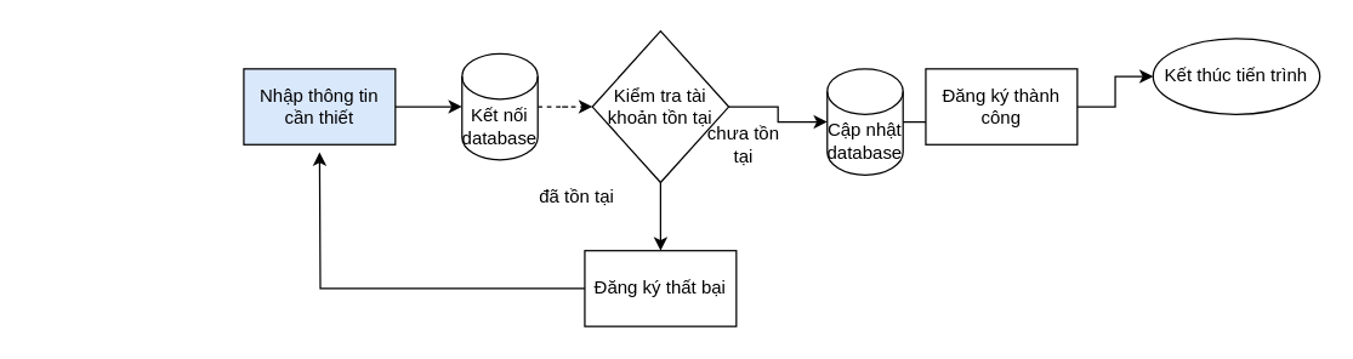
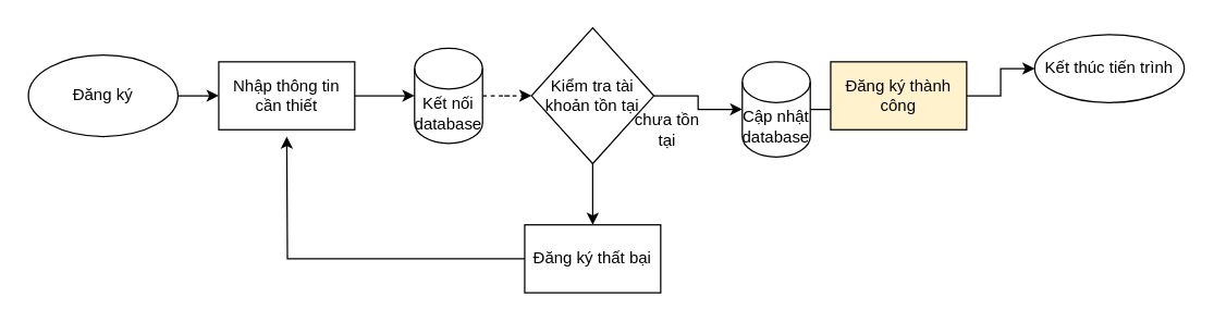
  <mxCell id="0" />
  <mxCell id="1" parent="0" />
+ <mxCell id="2" style="edgeStyle=orthogonalEdgeStyle;rounded=0;orthogonalLoop=1;jettySize=auto;html=1;entryX=0;entryY=0.5;entryDx=0;entryDy=0;" edge="1" parent="1" source="3" target="5"><mxGeometry relative="1" as="geometry" /></mxCell>
+ <mxCell id="3" value="Đăng ký" style="ellipse;whiteSpace=wrap;html=1;" vertex="1" parent="1"><mxGeometry x="20" y="40" width="110" height="60" as="geometry" /></mxCell>
  <mxCell id="4" style="edgeStyle=orthogonalEdgeStyle;rounded=0;orthogonalLoop=1;jettySize=auto;html=1;" edge="1" parent="1" source="5" target="10"><mxGeometry relative="1" as="geometry" /></mxCell>
- <mxCell id="5" value="Nhập thông tin cần thiết" style="rounded=0;whiteSpace=wrap;html=1;fillColor=#dae8fc;" vertex="1" parent="1"><mxGeometry x="160" y="45" width="100" height="50" as="geometry" /></mxCell>
+ <mxCell id="5" value="Nhập thông tin cần thiết" style="rounded=0;whiteSpace=wrap;html=1;" vertex="1" parent="1"><mxGeometry x="160" y="45" width="100" height="50" as="geometry" /></mxCell>
  <mxCell id="6" style="edgeStyle=orthogonalEdgeStyle;rounded=0;orthogonalLoop=1;jettySize=auto;html=1;entryX=0.5;entryY=0;entryDx=0;entryDy=0;" edge="1" parent="1" source="8" target="12"><mxGeometry relative="1" as="geometry"><mxPoint x="435" y="140" as="targetPoint" /></mxGeometry></mxCell>
  <mxCell id="7" style="edgeStyle=orthogonalEdgeStyle;rounded=0;orthogonalLoop=1;jettySize=auto;html=1;entryX=0;entryY=0.5;entryDx=0;entryDy=0;entryPerimeter=0;" edge="1" parent="1" source="8" target="17"><mxGeometry relative="1" as="geometry" /></mxCell>
  <mxCell id="8" value="Kiểm tra tài khoản tồn tại" style="rhombus;whiteSpace=wrap;html=1;" vertex="1" parent="1"><mxGeometry x="390" y="20" width="90" height="100" as="geometry" /></mxCell>
  <mxCell id="9" style="edgeStyle=orthogonalEdgeStyle;rounded=0;orthogonalLoop=1;jettySize=auto;html=1;entryX=0;entryY=0.5;entryDx=0;entryDy=0;dashed=1;" edge="1" parent="1" source="10" target="8"><mxGeometry relative="1" as="geometry" /></mxCell>
  <mxCell id="10" value="Kết nối database" style="shape=cylinder3;whiteSpace=wrap;html=1;boundedLbl=1;backgroundOutline=1;size=15;" vertex="1" parent="1"><mxGeometry x="304" y="35" width="50" height="70" as="geometry" /></mxCell>
  <mxCell id="11" style="edgeStyle=orthogonalEdgeStyle;rounded=0;orthogonalLoop=1;jettySize=auto;html=1;" edge="1" parent="1" source="12"><mxGeometry relative="1" as="geometry"><mxPoint x="210" y="100" as="targetPoint" /></mxGeometry></mxCell>
  <mxCell id="12" value="Đăng ký thất bại" style="rounded=0;whiteSpace=wrap;html=1;" vertex="1" parent="1"><mxGeometry x="385" y="165" width="100" height="50" as="geometry" /></mxCell>
  <mxCell id="13" value="Kết thúc tiến trình" style="ellipse;whiteSpace=wrap;html=1;" vertex="1" parent="1"><mxGeometry x="760" y="25" width="110" height="50" as="geometry" /></mxCell>
  <mxCell id="14" value="chưa tồn tại" style="text;html=1;strokeColor=none;fillColor=none;align=center;verticalAlign=middle;whiteSpace=wrap;rounded=0;" vertex="1" parent="1"><mxGeometry x="460" y="85" width="60" height="20" as="geometry" /></mxCell>
- <mxCell id="15" value="đã tồn tại" style="text;html=1;strokeColor=none;fillColor=none;align=center;verticalAlign=middle;whiteSpace=wrap;rounded=0;" vertex="1" parent="1"><mxGeometry x="340" y="120" width="80" height="20" as="geometry" /></mxCell>
  <mxCell id="16" style="edgeStyle=orthogonalEdgeStyle;rounded=0;orthogonalLoop=1;jettySize=auto;html=1;entryX=0;entryY=0.5;entryDx=0;entryDy=0;" edge="1" parent="1" source="17" target="19"><mxGeometry relative="1" as="geometry" /></mxCell>
  <mxCell id="17" value="Cập nhật database" style="shape=cylinder3;whiteSpace=wrap;html=1;boundedLbl=1;backgroundOutline=1;size=15;" vertex="1" parent="1"><mxGeometry x="545" y="45" width="50" height="70" as="geometry" /></mxCell>
  <mxCell id="18" style="edgeStyle=orthogonalEdgeStyle;rounded=0;orthogonalLoop=1;jettySize=auto;html=1;entryX=0;entryY=0.5;entryDx=0;entryDy=0;" edge="1" parent="1" source="19" target="13"><mxGeometry relative="1" as="geometry" /></mxCell>
- <mxCell id="19" value="Đăng ký thành công" style="rounded=0;whiteSpace=wrap;html=1;" vertex="1" parent="1"><mxGeometry x="610" y="45" width="100" height="50" as="geometry" /></mxCell>
+ <mxCell id="19" value="Đăng ký thành công" style="rounded=0;whiteSpace=wrap;html=1;fillColor=#fff2cc;" vertex="1" parent="1"><mxGeometry x="610" y="45" width="100" height="50" as="geometry" /></mxCell>
